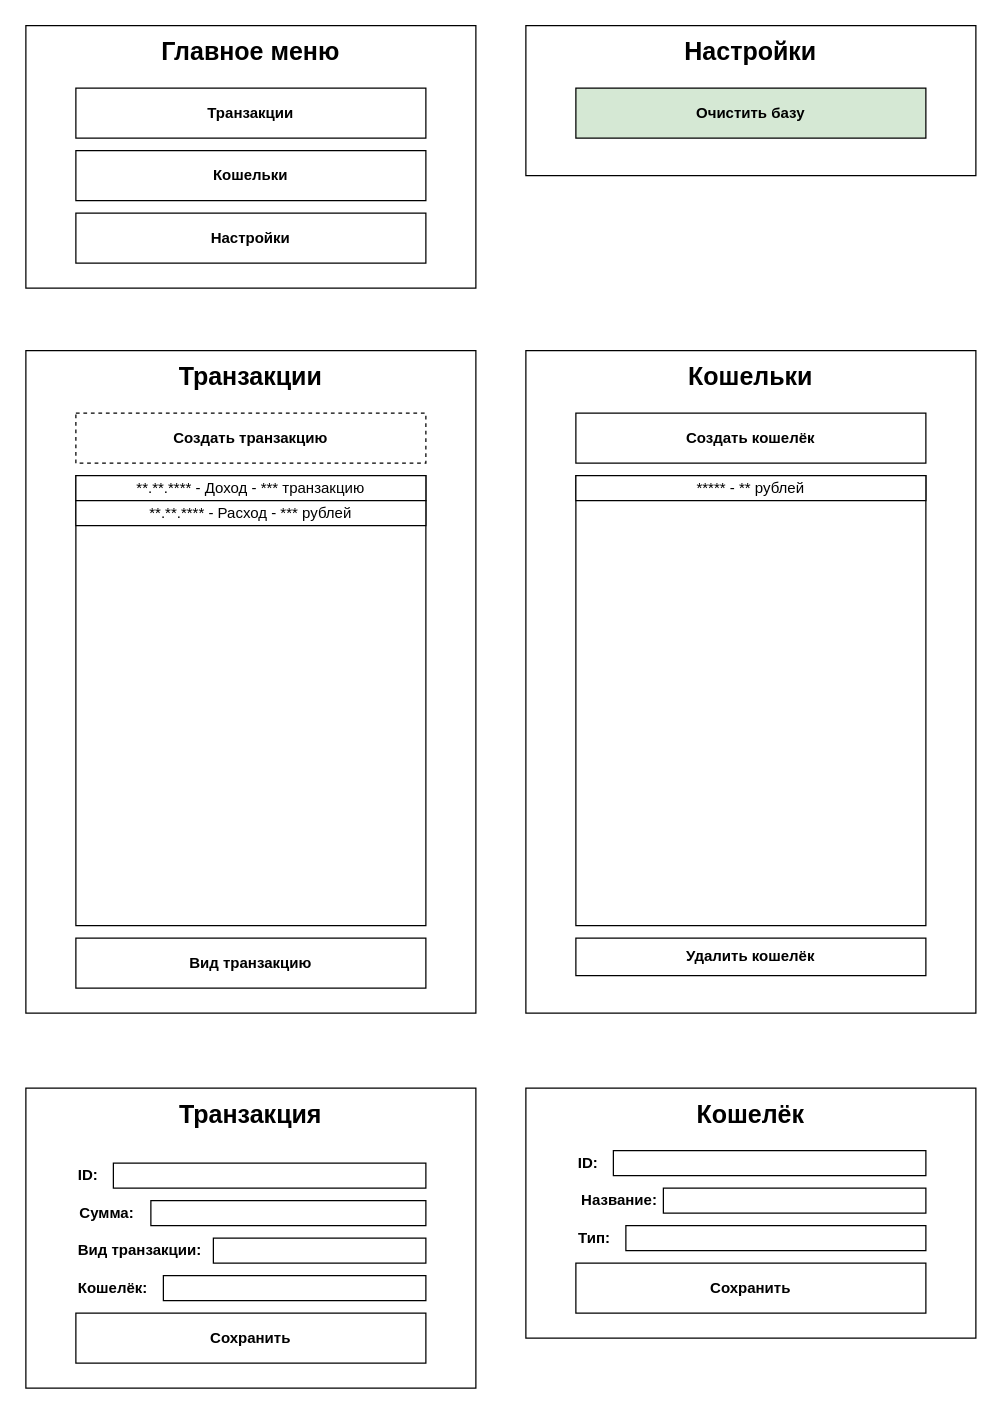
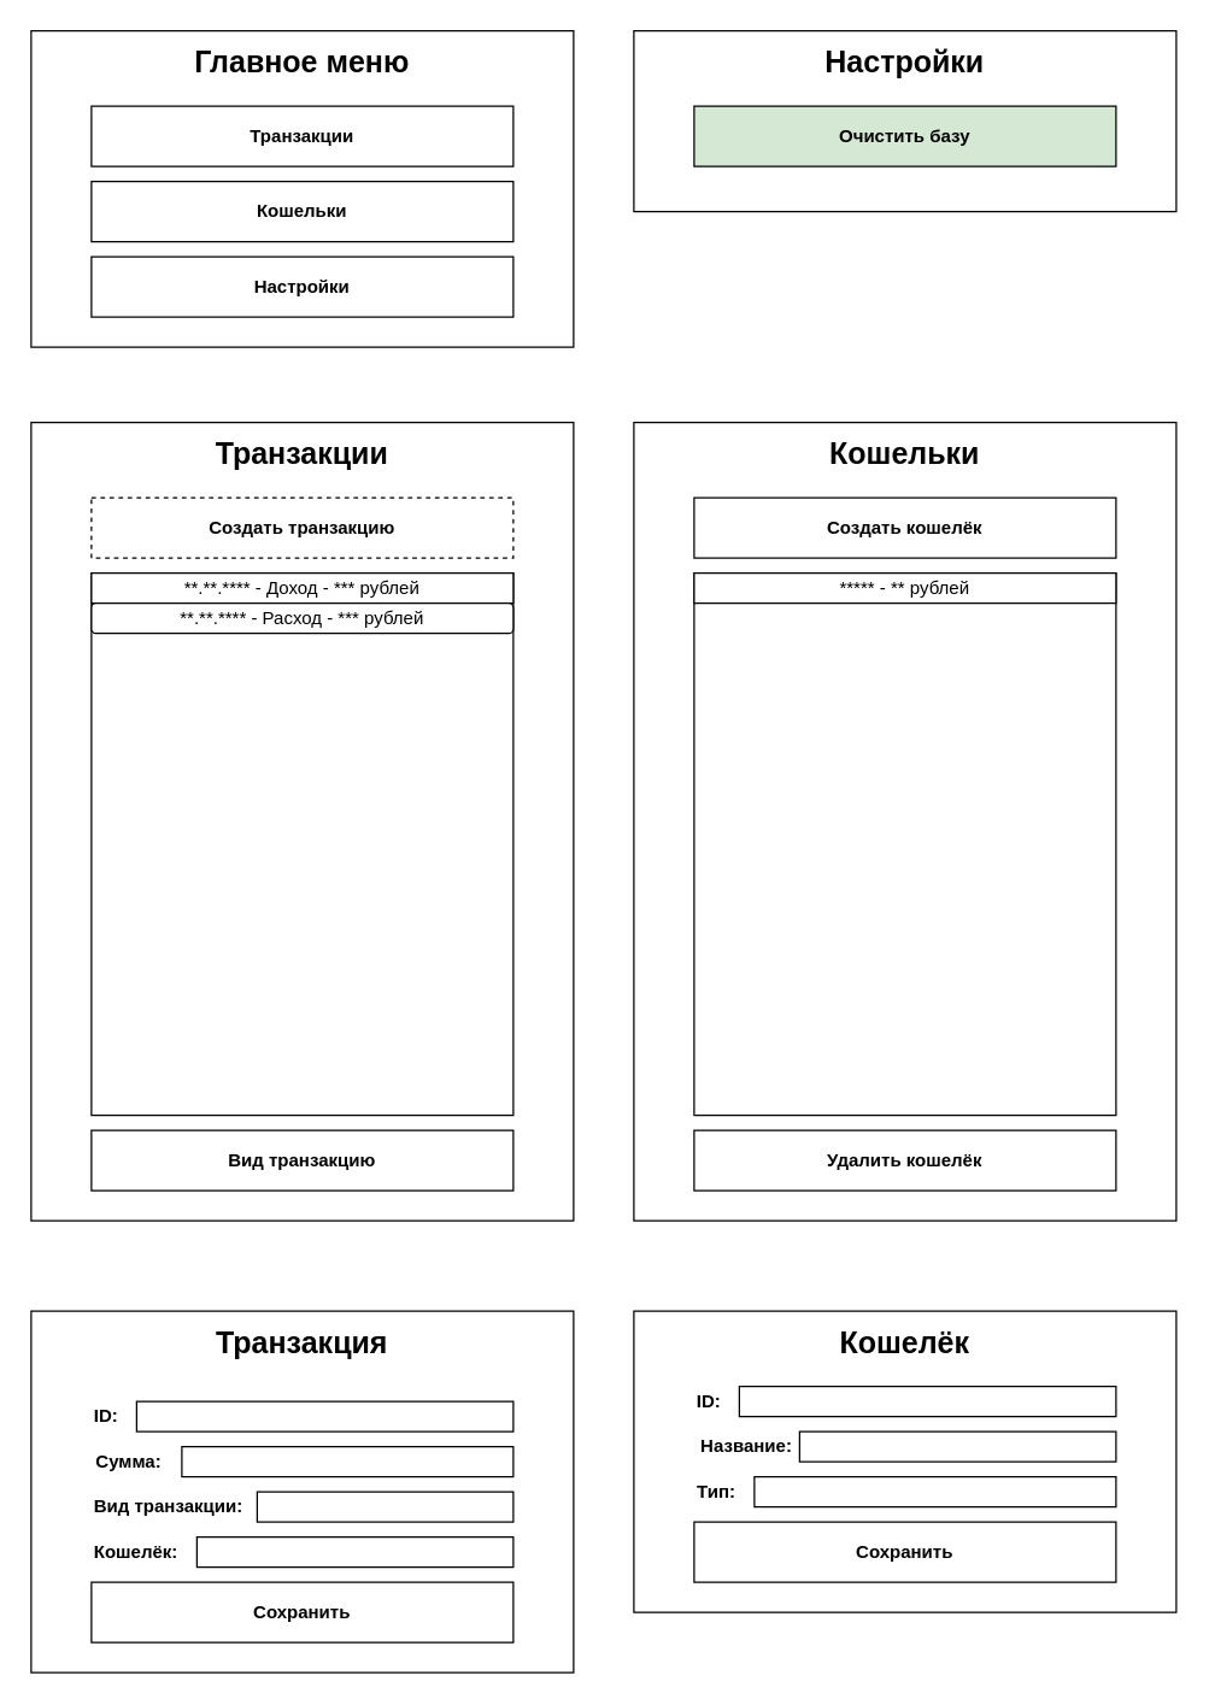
  <mxCell id="0" />
  <mxCell id="1" parent="0" />
  <mxCell id="2" value="" style="rounded=0;whiteSpace=wrap;html=1;" parent="1" vertex="1"><mxGeometry x="20" y="20" width="360" height="210" as="geometry" /></mxCell>
  <mxCell id="3" value="Транзакции" style="rounded=0;whiteSpace=wrap;html=1;fontStyle=1" parent="1" vertex="1"><mxGeometry x="60" y="70" width="280" height="40" as="geometry" /></mxCell>
  <mxCell id="4" value="Главное меню" style="text;html=1;strokeColor=none;fillColor=none;align=center;verticalAlign=middle;whiteSpace=wrap;rounded=0;fontStyle=1;fontSize=20;" parent="1" vertex="1"><mxGeometry x="20" y="20" width="360" height="40" as="geometry" /></mxCell>
  <mxCell id="5" value="Кошельки" style="rounded=0;whiteSpace=wrap;html=1;fontStyle=1" parent="1" vertex="1"><mxGeometry x="60" y="120" width="280" height="40" as="geometry" /></mxCell>
  <mxCell id="6" value="" style="rounded=0;whiteSpace=wrap;html=1;" parent="1" vertex="1"><mxGeometry x="20" y="280" width="360" height="530" as="geometry" /></mxCell>
  <mxCell id="7" value="Транзакции" style="text;html=1;strokeColor=none;fillColor=none;align=center;verticalAlign=middle;whiteSpace=wrap;rounded=0;fontStyle=1;fontSize=20;" parent="1" vertex="1"><mxGeometry x="20" y="280" width="360" height="40" as="geometry" /></mxCell>
  <mxCell id="8" value="Создать транзакцию" style="rounded=0;whiteSpace=wrap;html=1;fontStyle=1;dashed=1;" parent="1" vertex="1"><mxGeometry x="60" y="330" width="280" height="40" as="geometry" /></mxCell>
  <mxCell id="9" value="" style="rounded=0;whiteSpace=wrap;html=1;" parent="1" vertex="1"><mxGeometry x="60" y="380" width="280" height="360" as="geometry" /></mxCell>
  <mxCell id="10" value="Вид транзакцию" style="rounded=0;whiteSpace=wrap;html=1;fontStyle=1" parent="1" vertex="1"><mxGeometry x="60" y="750" width="280" height="40" as="geometry" /></mxCell>
  <mxCell id="11" value="" style="rounded=0;whiteSpace=wrap;html=1;" parent="1" vertex="1"><mxGeometry x="420" y="280" width="360" height="530" as="geometry" /></mxCell>
  <mxCell id="12" value="Кошельки" style="text;html=1;strokeColor=none;fillColor=none;align=center;verticalAlign=middle;whiteSpace=wrap;rounded=0;fontStyle=1;fontSize=20;" parent="1" vertex="1"><mxGeometry x="420" y="280" width="360" height="40" as="geometry" /></mxCell>
  <mxCell id="13" value="Создать кошелёк" style="rounded=0;whiteSpace=wrap;html=1;fontStyle=1" parent="1" vertex="1"><mxGeometry x="460" y="330" width="280" height="40" as="geometry" /></mxCell>
  <mxCell id="14" value="" style="rounded=0;whiteSpace=wrap;html=1;" parent="1" vertex="1"><mxGeometry x="460" y="380" width="280" height="360" as="geometry" /></mxCell>
- <mxCell id="15" value="Удалить кошелёк" style="rounded=0;whiteSpace=wrap;html=1;fontStyle=1" parent="1" vertex="1"><mxGeometry x="460" y="750" width="280" height="30" as="geometry" /></mxCell>
- <mxCell id="16" value="**.**.**** - Доход - *** транзакцию" style="rounded=0;whiteSpace=wrap;html=1;" parent="1" vertex="1"><mxGeometry x="60" y="380" width="280" height="20" as="geometry" /></mxCell>
- <mxCell id="17" value="**.**.**** - Расход - *** рублей" style="rounded=0;whiteSpace=wrap;html=1;" parent="1" vertex="1"><mxGeometry x="60" y="400" width="280" height="20" as="geometry" /></mxCell>
+ <mxCell id="15" value="Удалить кошелёк" style="rounded=0;whiteSpace=wrap;html=1;fontStyle=1" parent="1" vertex="1"><mxGeometry x="460" y="750" width="280" height="40" as="geometry" /></mxCell>
+ <mxCell id="16" value="**.**.**** - Доход - *** рублей" style="rounded=0;whiteSpace=wrap;html=1;" parent="1" vertex="1"><mxGeometry x="60" y="380" width="280" height="20" as="geometry" /></mxCell>
+ <mxCell id="17" value="**.**.**** - Расход - *** рублей" style="whiteSpace=wrap;html=1;rounded=1;" parent="1" vertex="1"><mxGeometry x="60" y="400" width="280" height="20" as="geometry" /></mxCell>
  <mxCell id="18" value="***** - ** рублей" style="rounded=0;whiteSpace=wrap;html=1;" parent="1" vertex="1"><mxGeometry x="460" y="380" width="280" height="20" as="geometry" /></mxCell>
  <mxCell id="19" value="" style="rounded=0;whiteSpace=wrap;html=1;" parent="1" vertex="1"><mxGeometry x="20" y="870" width="360" height="240" as="geometry" /></mxCell>
  <mxCell id="20" value="Транзакция" style="text;html=1;strokeColor=none;fillColor=none;align=center;verticalAlign=middle;whiteSpace=wrap;rounded=0;fontStyle=1;fontSize=20;" parent="1" vertex="1"><mxGeometry x="20" y="870" width="360" height="40" as="geometry" /></mxCell>
  <mxCell id="21" value="Сохранить" style="rounded=0;whiteSpace=wrap;html=1;fontStyle=1" parent="1" vertex="1"><mxGeometry x="60" y="1050" width="280" height="40" as="geometry" /></mxCell>
  <mxCell id="22" value="Сумма:" style="text;html=1;strokeColor=none;fillColor=none;align=center;verticalAlign=middle;whiteSpace=wrap;rounded=0;fontStyle=1" parent="1" vertex="1"><mxGeometry x="60" y="960" width="50" height="20" as="geometry" /></mxCell>
  <mxCell id="23" value="" style="rounded=0;whiteSpace=wrap;html=1;" parent="1" vertex="1"><mxGeometry x="120" y="960" width="220" height="20" as="geometry" /></mxCell>
  <mxCell id="24" value="Вид транзакции:" style="text;html=1;strokeColor=none;fillColor=none;align=left;verticalAlign=middle;whiteSpace=wrap;rounded=0;fontStyle=1" parent="1" vertex="1"><mxGeometry x="60" y="990" width="110" height="20" as="geometry" /></mxCell>
  <mxCell id="25" value="" style="rounded=0;whiteSpace=wrap;html=1;" parent="1" vertex="1"><mxGeometry x="170" y="990" width="170" height="20" as="geometry" /></mxCell>
  <mxCell id="26" value="Кошелёк:" style="text;html=1;strokeColor=none;fillColor=none;align=left;verticalAlign=middle;whiteSpace=wrap;rounded=0;fontStyle=1" parent="1" vertex="1"><mxGeometry x="60" y="1020" width="60" height="20" as="geometry" /></mxCell>
  <mxCell id="27" value="" style="rounded=0;whiteSpace=wrap;html=1;" parent="1" vertex="1"><mxGeometry x="130" y="1020" width="210" height="20" as="geometry" /></mxCell>
  <mxCell id="28" value="" style="rounded=0;whiteSpace=wrap;html=1;" parent="1" vertex="1"><mxGeometry x="420" y="870" width="360" height="200" as="geometry" /></mxCell>
  <mxCell id="29" value="Кошелёк" style="text;html=1;strokeColor=none;fillColor=none;align=center;verticalAlign=middle;whiteSpace=wrap;rounded=0;fontStyle=1;fontSize=20;" parent="1" vertex="1"><mxGeometry x="420" y="870" width="360" height="40" as="geometry" /></mxCell>
  <mxCell id="30" value="Сохранить" style="rounded=0;whiteSpace=wrap;html=1;fontStyle=1" parent="1" vertex="1"><mxGeometry x="460" y="1010" width="280" height="40" as="geometry" /></mxCell>
  <mxCell id="31" value="Название:" style="text;html=1;strokeColor=none;fillColor=none;align=center;verticalAlign=middle;whiteSpace=wrap;rounded=0;fontStyle=1" parent="1" vertex="1"><mxGeometry x="460" y="950" width="70" height="20" as="geometry" /></mxCell>
  <mxCell id="32" value="" style="rounded=0;whiteSpace=wrap;html=1;" parent="1" vertex="1"><mxGeometry x="530" y="950" width="210" height="20" as="geometry" /></mxCell>
  <mxCell id="33" value="Настройки" style="rounded=0;whiteSpace=wrap;html=1;fontStyle=1" parent="1" vertex="1"><mxGeometry x="60" y="170" width="280" height="40" as="geometry" /></mxCell>
  <mxCell id="34" value="" style="rounded=0;whiteSpace=wrap;html=1;" parent="1" vertex="1"><mxGeometry x="420" y="20" width="360" height="120" as="geometry" /></mxCell>
  <mxCell id="35" value="Настройки" style="text;html=1;strokeColor=none;fillColor=none;align=center;verticalAlign=middle;whiteSpace=wrap;rounded=0;fontStyle=1;fontSize=20;" parent="1" vertex="1"><mxGeometry x="420" y="20" width="360" height="40" as="geometry" /></mxCell>
  <mxCell id="36" value="Очистить базу" style="rounded=0;whiteSpace=wrap;html=1;fontStyle=1;fillColor=#d5e8d4;" parent="1" vertex="1"><mxGeometry x="460" y="70" width="280" height="40" as="geometry" /></mxCell>
  <mxCell id="37" value="ID:" style="text;html=1;strokeColor=none;fillColor=none;align=center;verticalAlign=middle;whiteSpace=wrap;rounded=0;fontStyle=1" vertex="1" parent="1"><mxGeometry x="60" y="930" width="20" height="20" as="geometry" /></mxCell>
  <mxCell id="38" value="" style="rounded=0;whiteSpace=wrap;html=1;" vertex="1" parent="1"><mxGeometry x="90" y="930" width="250" height="20" as="geometry" /></mxCell>
  <mxCell id="39" value="ID:" style="text;html=1;strokeColor=none;fillColor=none;align=left;verticalAlign=middle;whiteSpace=wrap;rounded=0;fontStyle=1" vertex="1" parent="1"><mxGeometry x="460" y="920" width="20" height="20" as="geometry" /></mxCell>
  <mxCell id="40" value="" style="rounded=0;whiteSpace=wrap;html=1;" vertex="1" parent="1"><mxGeometry x="490" y="920" width="250" height="20" as="geometry" /></mxCell>
  <mxCell id="41" value="Тип:" style="text;html=1;strokeColor=none;fillColor=none;align=center;verticalAlign=middle;whiteSpace=wrap;rounded=0;fontStyle=1" vertex="1" parent="1"><mxGeometry x="460" y="980" width="30" height="20" as="geometry" /></mxCell>
  <mxCell id="42" value="" style="rounded=0;whiteSpace=wrap;html=1;" vertex="1" parent="1"><mxGeometry x="500" y="980" width="240" height="20" as="geometry" /></mxCell>
